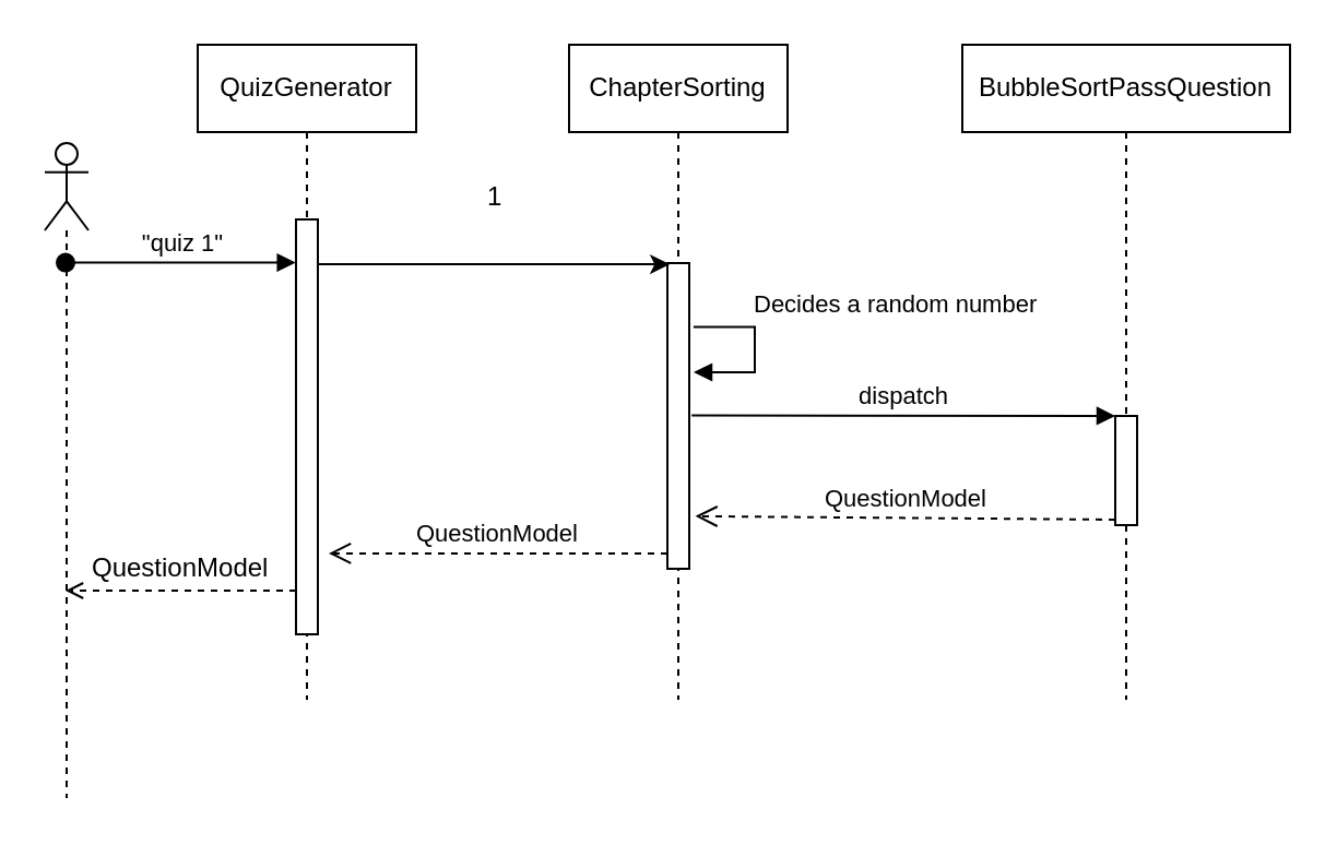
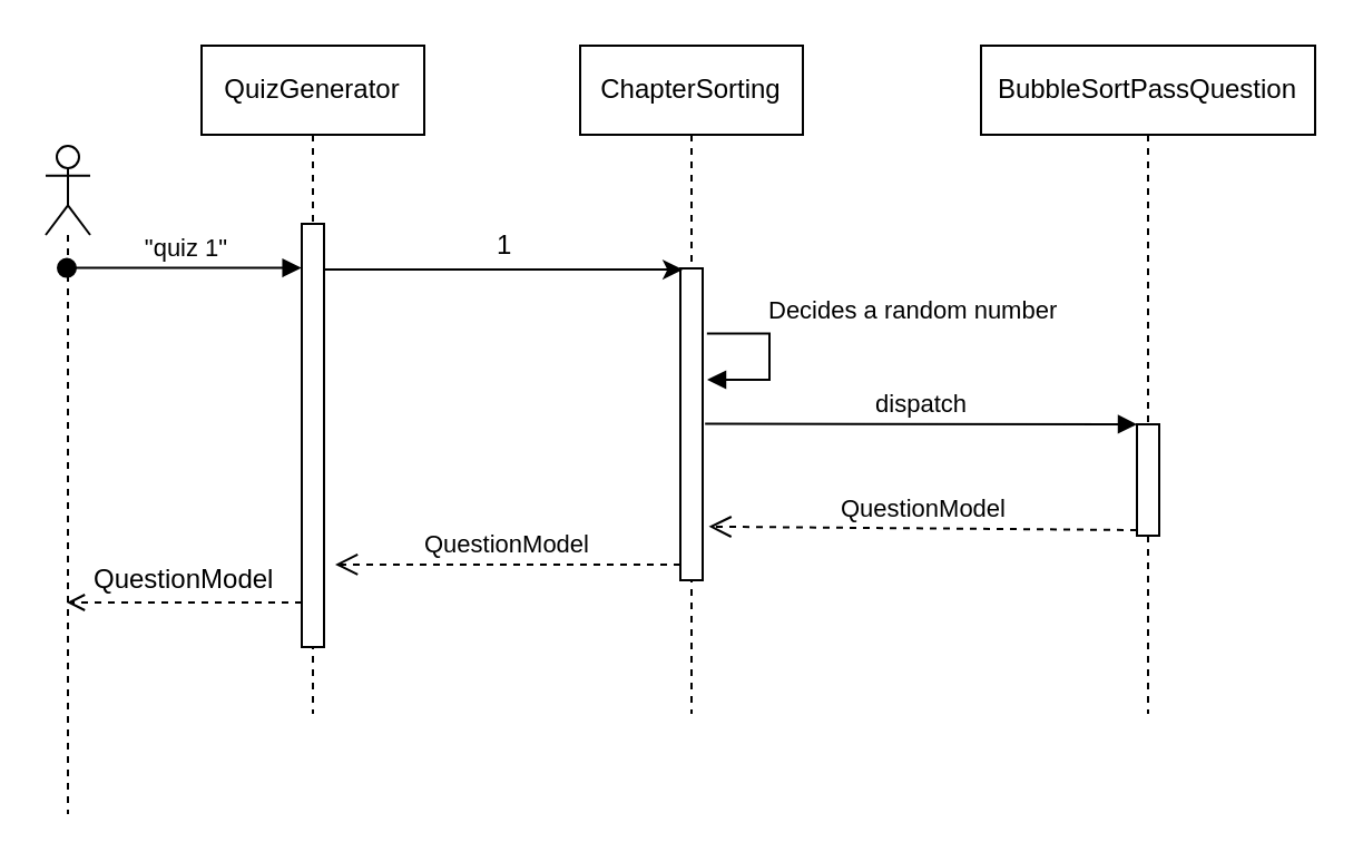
  <mxCell id="0" />
  <mxCell id="1" parent="0" />
  <mxCell id="2" value="QuizGenerator" style="shape=umlLifeline;perimeter=lifelinePerimeter;whiteSpace=wrap;html=1;container=1;collapsible=0;recursiveResize=0;outlineConnect=0;" vertex="1" parent="1"><mxGeometry x="90" y="20" width="100" height="300" as="geometry" /></mxCell>
  <mxCell id="3" value="" style="html=1;points=[];perimeter=orthogonalPerimeter;" vertex="1" parent="2"><mxGeometry x="45" y="80" width="10" height="190" as="geometry" /></mxCell>
  <mxCell id="4" value="ChapterSorting" style="shape=umlLifeline;perimeter=lifelinePerimeter;whiteSpace=wrap;html=1;container=1;collapsible=0;recursiveResize=0;outlineConnect=0;" vertex="1" parent="1"><mxGeometry x="260" y="20" width="100" height="300" as="geometry" /></mxCell>
  <mxCell id="5" value="" style="html=1;points=[];perimeter=orthogonalPerimeter;" vertex="1" parent="4"><mxGeometry x="45" y="100" width="10" height="140" as="geometry" /></mxCell>
  <mxCell id="6" value="BubbleSortPassQuestion" style="shape=umlLifeline;perimeter=lifelinePerimeter;whiteSpace=wrap;html=1;container=1;collapsible=0;recursiveResize=0;outlineConnect=0;" vertex="1" parent="1"><mxGeometry x="440" y="20" width="150" height="300" as="geometry" /></mxCell>
  <mxCell id="7" style="edgeStyle=orthogonalEdgeStyle;rounded=0;orthogonalLoop=1;jettySize=auto;html=1;entryX=0.109;entryY=0.004;entryDx=0;entryDy=0;entryPerimeter=0;" edge="1" parent="1" source="3" target="5"><mxGeometry relative="1" as="geometry"><mxPoint x="300" y="122" as="targetPoint" /><Array as="points"><mxPoint x="306" y="120" /><mxPoint x="306" y="120" /></Array></mxGeometry></mxCell>
- <mxCell id="8" value="1" style="text;html=1;resizable=0;points=[];autosize=1;align=left;verticalAlign=top;spacingTop=-4;" vertex="1" parent="1"><mxGeometry x="221" y="80" width="20" height="20" as="geometry" /></mxCell>
+ <mxCell id="8" value="1" style="text;html=1;resizable=0;points=[];autosize=1;align=left;verticalAlign=top;spacingTop=-4;" vertex="1" parent="1"><mxGeometry x="221" y="100" width="20" height="20" as="geometry" /></mxCell>
  <mxCell id="9" value="QuestionModel" style="html=1;verticalAlign=bottom;endArrow=open;dashed=1;endSize=8;exitX=0;exitY=0.95;entryX=1.5;entryY=0.805;entryDx=0;entryDy=0;entryPerimeter=0;" edge="1" source="5" parent="1" target="3"><mxGeometry relative="1" as="geometry"><mxPoint x="240" y="196" as="targetPoint" /></mxGeometry></mxCell>
  <mxCell id="10" value="Decides a random number" style="edgeStyle=orthogonalEdgeStyle;html=1;align=left;spacingLeft=2;endArrow=block;rounded=0;exitX=1.192;exitY=0.209;exitDx=0;exitDy=0;exitPerimeter=0;" edge="1" parent="1" source="5"><mxGeometry x="-0.377" y="10" relative="1" as="geometry"><mxPoint x="320" y="150" as="sourcePoint" /><Array as="points"><mxPoint x="317" y="150" /><mxPoint x="345" y="150" /><mxPoint x="345" y="170" /></Array><mxPoint x="317" y="170" as="targetPoint" /><mxPoint as="offset" /></mxGeometry></mxCell>
  <mxCell id="11" value="" style="html=1;points=[];perimeter=orthogonalPerimeter;" vertex="1" parent="1"><mxGeometry x="510" y="190" width="10" height="50" as="geometry" /></mxCell>
  <mxCell id="12" value="dispatch" style="html=1;verticalAlign=bottom;endArrow=block;entryX=0;entryY=0;exitX=1.109;exitY=0.498;exitDx=0;exitDy=0;exitPerimeter=0;" edge="1" target="11" parent="1" source="5"><mxGeometry relative="1" as="geometry"><mxPoint x="320" y="190" as="sourcePoint" /></mxGeometry></mxCell>
  <mxCell id="13" value="QuestionModel" style="html=1;verticalAlign=bottom;endArrow=open;dashed=1;endSize=8;exitX=0;exitY=0.95;entryX=1.276;entryY=0.828;entryDx=0;entryDy=0;entryPerimeter=0;" edge="1" source="11" parent="1" target="5"><mxGeometry relative="1" as="geometry"><mxPoint x="440" y="266" as="targetPoint" /></mxGeometry></mxCell>
  <mxCell id="14" value="" style="shape=umlLifeline;participant=umlActor;perimeter=lifelinePerimeter;whiteSpace=wrap;html=1;container=1;collapsible=0;recursiveResize=0;verticalAlign=top;spacingTop=36;labelBackgroundColor=#ffffff;outlineConnect=0;" vertex="1" parent="1"><mxGeometry x="20" y="65" width="20" height="300" as="geometry" /></mxCell>
  <mxCell id="15" value="&quot;quiz 1&quot;" style="html=1;verticalAlign=bottom;startArrow=oval;endArrow=block;startSize=8;entryX=-0.016;entryY=0.104;entryDx=0;entryDy=0;entryPerimeter=0;" edge="1" target="3" parent="1" source="14"><mxGeometry relative="1" as="geometry"><mxPoint x="50" y="100" as="sourcePoint" /></mxGeometry></mxCell>
  <mxCell id="16" style="edgeStyle=orthogonalEdgeStyle;rounded=0;orthogonalLoop=1;jettySize=auto;html=1;dashed=1;endArrow=open;endFill=0;" edge="1" parent="1" source="3" target="14"><mxGeometry relative="1" as="geometry"><Array as="points"><mxPoint x="50" y="270" /><mxPoint x="50" y="270" /></Array></mxGeometry></mxCell>
  <mxCell id="17" value="QuestionModel" style="text;html=1;resizable=0;points=[];autosize=1;align=left;verticalAlign=top;spacingTop=-4;" vertex="1" parent="1"><mxGeometry x="40" y="250" width="100" height="20" as="geometry" /></mxCell>
